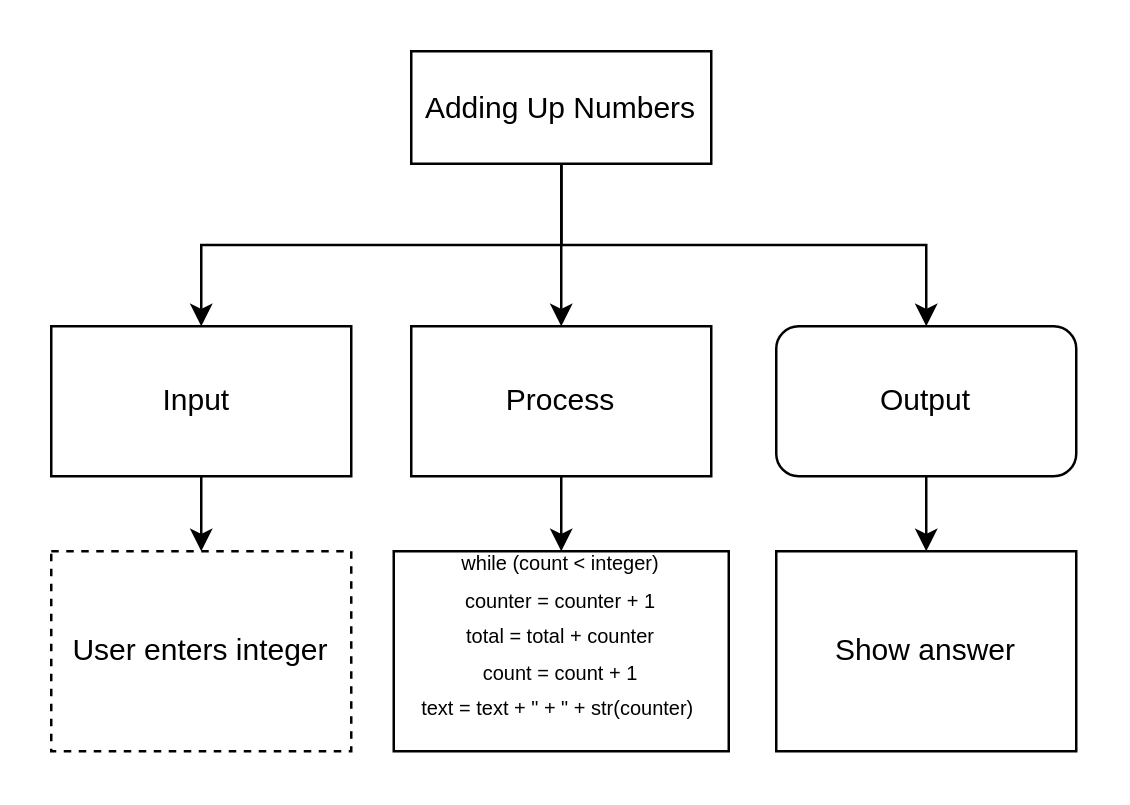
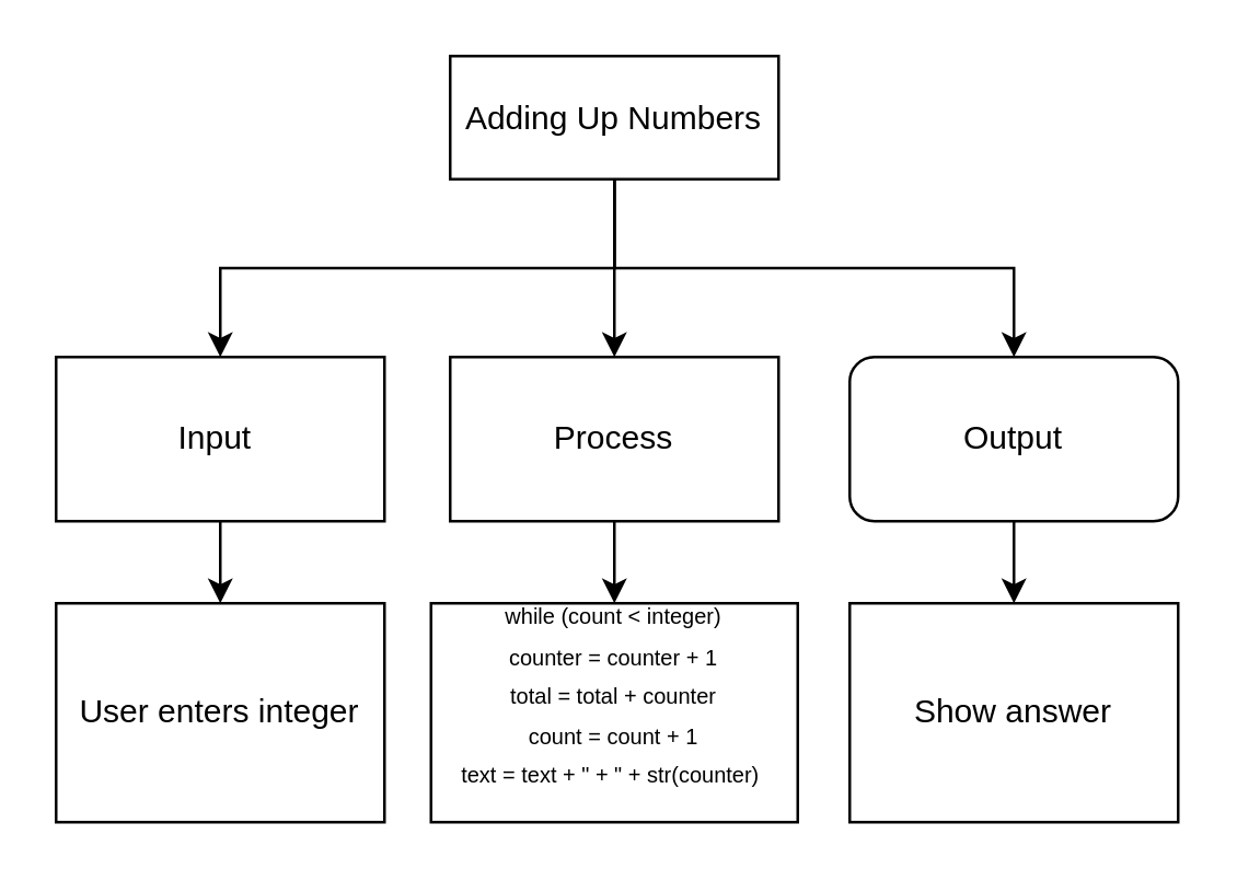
  <mxCell id="0" />
  <mxCell id="1" parent="0" />
  <mxCell id="2" style="edgeStyle=none;html=1;exitX=0.5;exitY=1;exitDx=0;exitDy=0;entryX=0.5;entryY=0;entryDx=0;entryDy=0;" edge="1" parent="1" source="5" target="9"><mxGeometry relative="1" as="geometry" /></mxCell>
  <mxCell id="3" style="edgeStyle=orthogonalEdgeStyle;html=1;exitX=0.5;exitY=1;exitDx=0;exitDy=0;entryX=0.5;entryY=0;entryDx=0;entryDy=0;rounded=0;" edge="1" parent="1" source="5" target="7"><mxGeometry relative="1" as="geometry" /></mxCell>
  <mxCell id="4" style="edgeStyle=orthogonalEdgeStyle;rounded=0;html=1;exitX=0.5;exitY=1;exitDx=0;exitDy=0;" edge="1" parent="1" source="5" target="11"><mxGeometry relative="1" as="geometry" /></mxCell>
  <mxCell id="5" value="Adding Up Numbers" style="rounded=0;whiteSpace=wrap;html=1;" vertex="1" parent="1"><mxGeometry x="164" y="20" width="120" height="45" as="geometry" /></mxCell>
  <mxCell id="6" style="edgeStyle=orthogonalEdgeStyle;rounded=0;html=1;exitX=0.5;exitY=1;exitDx=0;exitDy=0;entryX=0.5;entryY=0;entryDx=0;entryDy=0;" edge="1" parent="1" source="7" target="12"><mxGeometry relative="1" as="geometry" /></mxCell>
  <mxCell id="7" value="Input&amp;nbsp;" style="rounded=0;whiteSpace=wrap;html=1;" vertex="1" parent="1"><mxGeometry x="20" y="130" width="120" height="60" as="geometry" /></mxCell>
  <mxCell id="8" style="edgeStyle=orthogonalEdgeStyle;rounded=0;html=1;exitX=0.5;exitY=1;exitDx=0;exitDy=0;entryX=0.5;entryY=0;entryDx=0;entryDy=0;" edge="1" parent="1" source="9" target="13"><mxGeometry relative="1" as="geometry" /></mxCell>
  <mxCell id="9" value="Process" style="rounded=0;whiteSpace=wrap;html=1;" vertex="1" parent="1"><mxGeometry x="164" y="130" width="120" height="60" as="geometry" /></mxCell>
  <mxCell id="10" style="edgeStyle=orthogonalEdgeStyle;rounded=0;html=1;exitX=0.5;exitY=1;exitDx=0;exitDy=0;entryX=0.5;entryY=0;entryDx=0;entryDy=0;" edge="1" parent="1" source="11" target="14"><mxGeometry relative="1" as="geometry" /></mxCell>
  <mxCell id="11" value="Output" style="whiteSpace=wrap;html=1;rounded=1;" vertex="1" parent="1"><mxGeometry x="310" y="130" width="120" height="60" as="geometry" /></mxCell>
- <mxCell id="12" value="User enters integer" style="rounded=0;whiteSpace=wrap;html=1;dashed=1;" vertex="1" parent="1"><mxGeometry x="20" y="220" width="120" height="80" as="geometry" /></mxCell>
+ <mxCell id="12" value="User enters integer" style="rounded=0;whiteSpace=wrap;html=1;" vertex="1" parent="1"><mxGeometry x="20" y="220" width="120" height="80" as="geometry" /></mxCell>
  <mxCell id="13" value="&lt;font style=&quot;font-size: 8px&quot;&gt;while (count &amp;lt; integer)&lt;br&gt;counter = counter + 1&lt;br&gt;total = total + counter&lt;br&gt;count = count + 1&lt;br&gt;text = text + &quot; + &quot; + str(counter)&amp;nbsp;&lt;br&gt;&lt;br&gt;&lt;/font&gt;" style="rounded=0;whiteSpace=wrap;html=1;" vertex="1" parent="1"><mxGeometry x="157" y="220" width="134" height="80" as="geometry" /></mxCell>
  <mxCell id="14" value="Show answer" style="rounded=0;whiteSpace=wrap;html=1;" vertex="1" parent="1"><mxGeometry x="310" y="220" width="120" height="80" as="geometry" /></mxCell>
